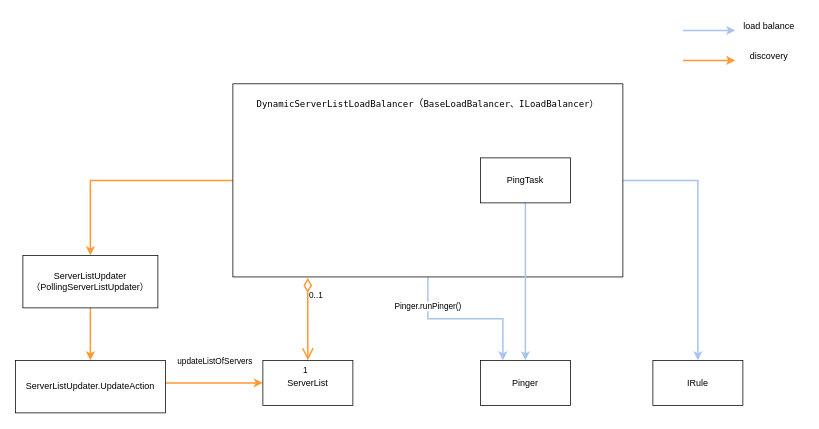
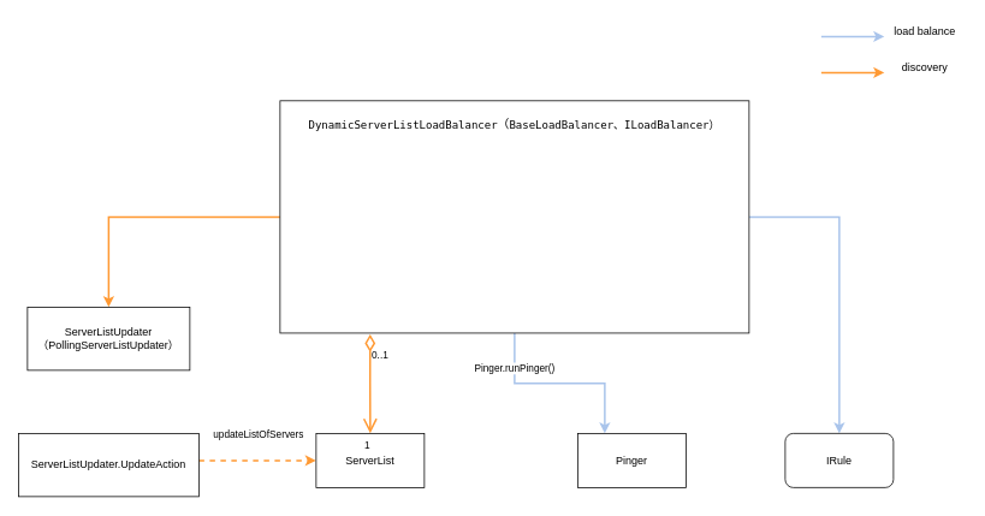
  <mxCell id="0" />
  <mxCell id="1" parent="0" />
  <mxCell id="2" style="edgeStyle=orthogonalEdgeStyle;rounded=0;orthogonalLoop=1;jettySize=auto;html=1;entryX=0.25;entryY=0;entryDx=0;entryDy=0;fontColor=default;strokeColor=#A9C4EB;strokeWidth=2;fillColor=#ffe6cc;" parent="1" source="6" target="9" edge="1"><mxGeometry relative="1" as="geometry" /></mxCell>
  <mxCell id="3" value="Pinger.runPinger()" style="edgeLabel;html=1;align=center;verticalAlign=middle;resizable=0;points=[];" vertex="1" connectable="0" parent="2"><mxGeometry x="-0.628" y="-1" relative="1" as="geometry"><mxPoint as="offset" /></mxGeometry></mxCell>
  <mxCell id="4" style="edgeStyle=orthogonalEdgeStyle;rounded=0;orthogonalLoop=1;jettySize=auto;html=1;fontColor=default;strokeColor=#A9C4EB;strokeWidth=2;fillColor=#ffe6cc;" parent="1" source="6" target="10" edge="1"><mxGeometry relative="1" as="geometry"><Array as="points"><mxPoint x="930" y="240" /></Array></mxGeometry></mxCell>
  <mxCell id="5" style="edgeStyle=orthogonalEdgeStyle;rounded=0;orthogonalLoop=1;jettySize=auto;html=1;entryX=0.5;entryY=0;entryDx=0;entryDy=0;strokeColor=#FF9933;strokeWidth=2;" edge="1" parent="1" source="6" target="12"><mxGeometry relative="1" as="geometry" /></mxCell>
  <mxCell id="6" value="&lt;pre style=&quot;&quot;&gt;DynamicServerListLoadBalancer&lt;font style=&quot;background-color: initial;&quot; face=&quot;JetBrains Mono, monospace&quot;&gt;&lt;span style=&quot;font-size: 13.067px;&quot;&gt;（&lt;/span&gt;&lt;/font&gt;BaseLoadBalancer、ILoadBalancer）&lt;/pre&gt;" style="rounded=0;whiteSpace=wrap;html=1;verticalAlign=top;fontColor=default;labelBackgroundColor=none;" parent="1" vertex="1"><mxGeometry x="310" y="111.25" width="520" height="257.5" as="geometry" /></mxCell>
- <mxCell id="7" style="edgeStyle=orthogonalEdgeStyle;rounded=0;orthogonalLoop=1;jettySize=auto;html=1;fontColor=default;strokeColor=#A9C4EB;strokeWidth=2;fillColor=#ffe6cc;" parent="1" source="8" target="9" edge="1"><mxGeometry relative="1" as="geometry" /></mxCell>
- <mxCell id="8" value="PingTask" style="rounded=0;whiteSpace=wrap;html=1;labelBackgroundColor=none;fontColor=default;" parent="1" vertex="1"><mxGeometry x="640" y="210" width="120" height="60" as="geometry" /></mxCell>
  <mxCell id="9" value="Pinger" style="rounded=0;whiteSpace=wrap;html=1;labelBackgroundColor=none;fontColor=default;" parent="1" vertex="1"><mxGeometry x="640" y="480" width="120" height="60" as="geometry" /></mxCell>
- <mxCell id="10" value="IRule" style="rounded=0;whiteSpace=wrap;html=1;labelBackgroundColor=none;fontColor=default;" parent="1" vertex="1"><mxGeometry x="870" y="480" width="120" height="60" as="geometry" /></mxCell>
- <mxCell id="11" value="" style="edgeStyle=orthogonalEdgeStyle;rounded=0;orthogonalLoop=1;jettySize=auto;html=1;strokeColor=#FF9933;strokeWidth=2;" edge="1" parent="1" source="12" target="15"><mxGeometry relative="1" as="geometry" /></mxCell>
+ <mxCell id="10" value="IRule" style="whiteSpace=wrap;html=1;labelBackgroundColor=none;fontColor=default;rounded=1;" parent="1" vertex="1"><mxGeometry x="870" y="480" width="120" height="60" as="geometry" /></mxCell>
  <mxCell id="12" value="ServerListUpdater（PollingServerListUpdater）" style="rounded=0;whiteSpace=wrap;html=1;labelBackgroundColor=none;fontColor=default;" parent="1" vertex="1"><mxGeometry x="30" y="340" width="180" height="70" as="geometry" /></mxCell>
- <mxCell id="13" style="edgeStyle=orthogonalEdgeStyle;rounded=0;orthogonalLoop=1;jettySize=auto;html=1;entryX=0;entryY=0.5;entryDx=0;entryDy=0;strokeColor=#FF9933;strokeWidth=2;" edge="1" parent="1" source="15" target="16"><mxGeometry relative="1" as="geometry"><Array as="points"><mxPoint x="310" y="510" /><mxPoint x="310" y="510" /></Array></mxGeometry></mxCell>
+ <mxCell id="13" style="edgeStyle=orthogonalEdgeStyle;rounded=0;orthogonalLoop=1;jettySize=auto;html=1;entryX=0;entryY=0.5;entryDx=0;entryDy=0;strokeColor=#FF9933;strokeWidth=2;dashed=1;" edge="1" parent="1" source="15" target="16"><mxGeometry relative="1" as="geometry"><Array as="points"><mxPoint x="310" y="510" /><mxPoint x="310" y="510" /></Array></mxGeometry></mxCell>
  <mxCell id="14" value="updateListOfServers" style="edgeLabel;html=1;align=center;verticalAlign=middle;resizable=0;points=[];" vertex="1" connectable="0" parent="13"><mxGeometry x="-0.28" y="2" relative="1" as="geometry"><mxPoint x="18" y="-28" as="offset" /></mxGeometry></mxCell>
  <mxCell id="15" value="ServerListUpdater.UpdateAction" style="rounded=0;whiteSpace=wrap;html=1;labelBackgroundColor=none;fontColor=default;" parent="1" vertex="1"><mxGeometry x="20" y="480" width="200" height="70" as="geometry" /></mxCell>
  <mxCell id="16" value="ServerList" style="rounded=0;whiteSpace=wrap;html=1;labelBackgroundColor=none;fontColor=default;" parent="1" vertex="1"><mxGeometry x="350" y="480" width="120" height="60" as="geometry" /></mxCell>
  <mxCell id="17" value="" style="endArrow=open;html=1;endSize=12;startArrow=diamondThin;startSize=14;startFill=0;edgeStyle=orthogonalEdgeStyle;rounded=0;exitX=0.192;exitY=1.005;exitDx=0;exitDy=0;exitPerimeter=0;strokeColor=#FF9933;strokeWidth=2;" edge="1" parent="1" source="6" target="16"><mxGeometry relative="1" as="geometry"><mxPoint x="280" y="480" as="sourcePoint" /><mxPoint x="440" y="480" as="targetPoint" /></mxGeometry></mxCell>
  <mxCell id="18" value="0..1" style="edgeLabel;resizable=0;html=1;align=left;verticalAlign=top;" connectable="0" vertex="1" parent="17"><mxGeometry x="-1" relative="1" as="geometry"><mxPoint y="10" as="offset" /></mxGeometry></mxCell>
  <mxCell id="19" value="1" style="edgeLabel;resizable=0;html=1;align=right;verticalAlign=top;" connectable="0" vertex="1" parent="17"><mxGeometry x="1" relative="1" as="geometry" /></mxCell>
  <mxCell id="20" style="edgeStyle=orthogonalEdgeStyle;rounded=0;orthogonalLoop=1;jettySize=auto;html=1;fontColor=default;fillColor=#ffe6cc;strokeColor=#A9C4EB;strokeWidth=2;" edge="1" parent="1"><mxGeometry relative="1" as="geometry"><Array as="points"><mxPoint x="960" y="40" /><mxPoint x="960" y="40" /></Array><mxPoint x="910" y="40" as="sourcePoint" /><mxPoint x="980" y="40" as="targetPoint" /></mxGeometry></mxCell>
  <mxCell id="21" value="load balance" style="text;html=1;strokeColor=none;fillColor=none;align=center;verticalAlign=middle;whiteSpace=wrap;rounded=0;" vertex="1" parent="1"><mxGeometry x="980" y="20" width="90" height="30" as="geometry" /></mxCell>
  <mxCell id="22" style="edgeStyle=orthogonalEdgeStyle;rounded=0;orthogonalLoop=1;jettySize=auto;html=1;fontColor=default;strokeColor=#FF9933;strokeWidth=2;" edge="1" parent="1"><mxGeometry relative="1" as="geometry"><Array as="points"><mxPoint x="960" y="80" /><mxPoint x="960" y="80" /></Array><mxPoint x="910" y="80" as="sourcePoint" /><mxPoint x="980" y="80" as="targetPoint" /></mxGeometry></mxCell>
  <mxCell id="23" value="discovery" style="text;html=1;strokeColor=none;fillColor=none;align=center;verticalAlign=middle;whiteSpace=wrap;rounded=0;" vertex="1" parent="1"><mxGeometry x="980" y="60" width="90" height="30" as="geometry" /></mxCell>
